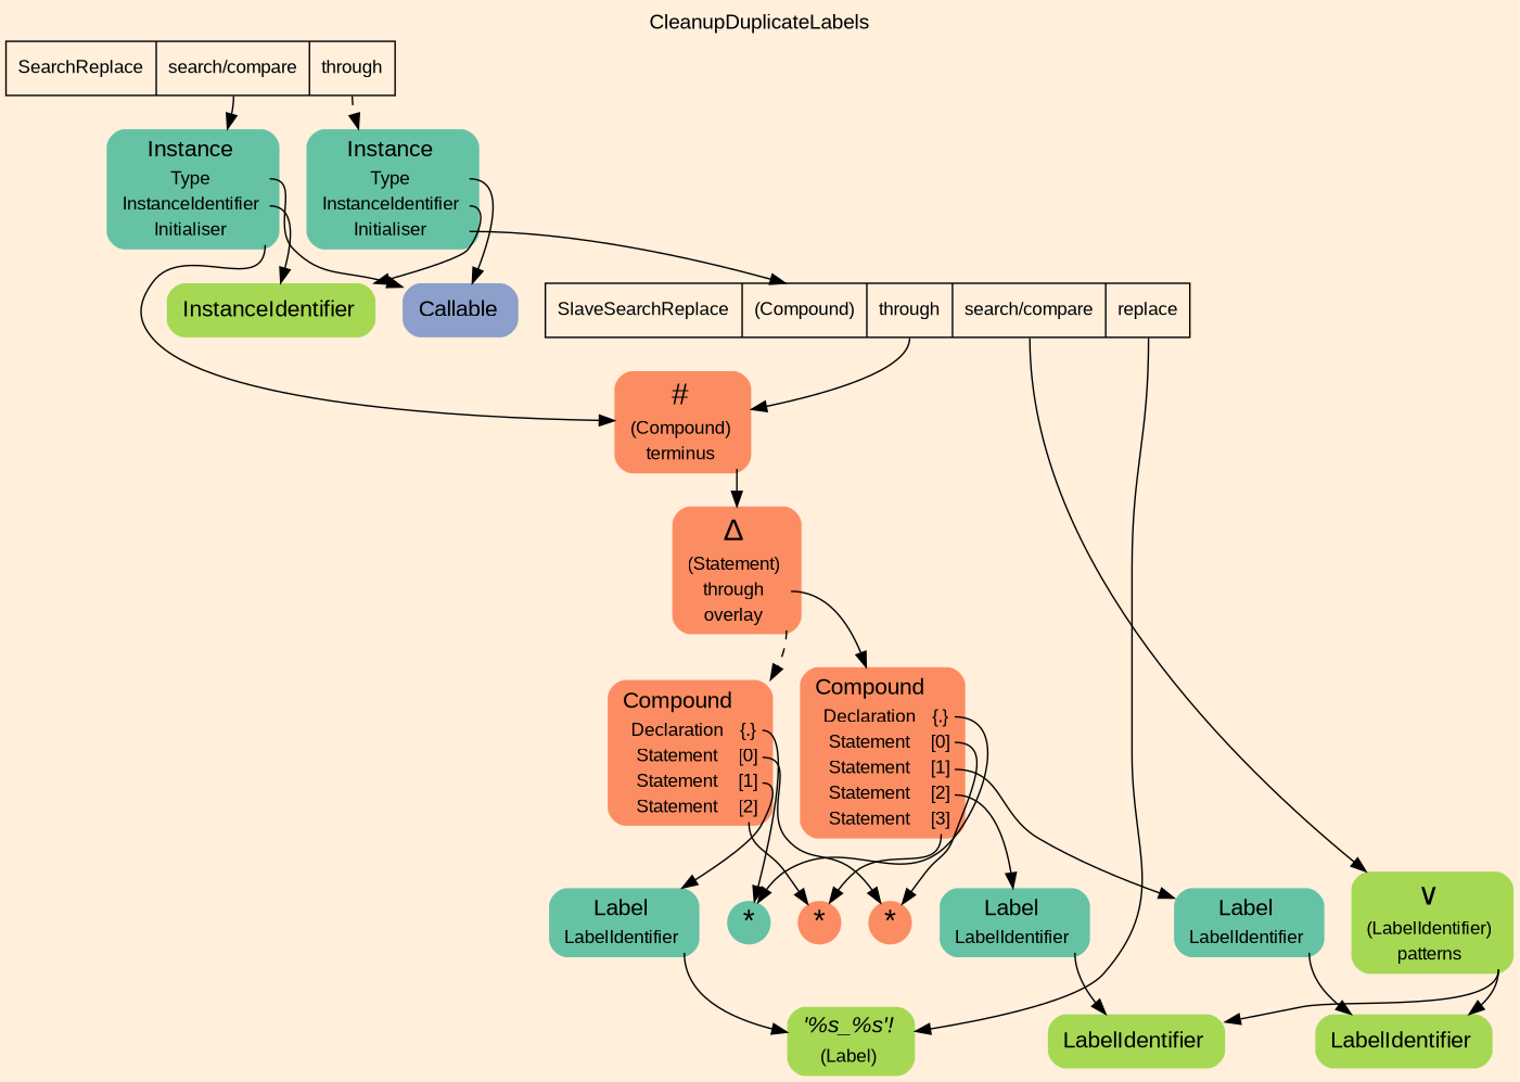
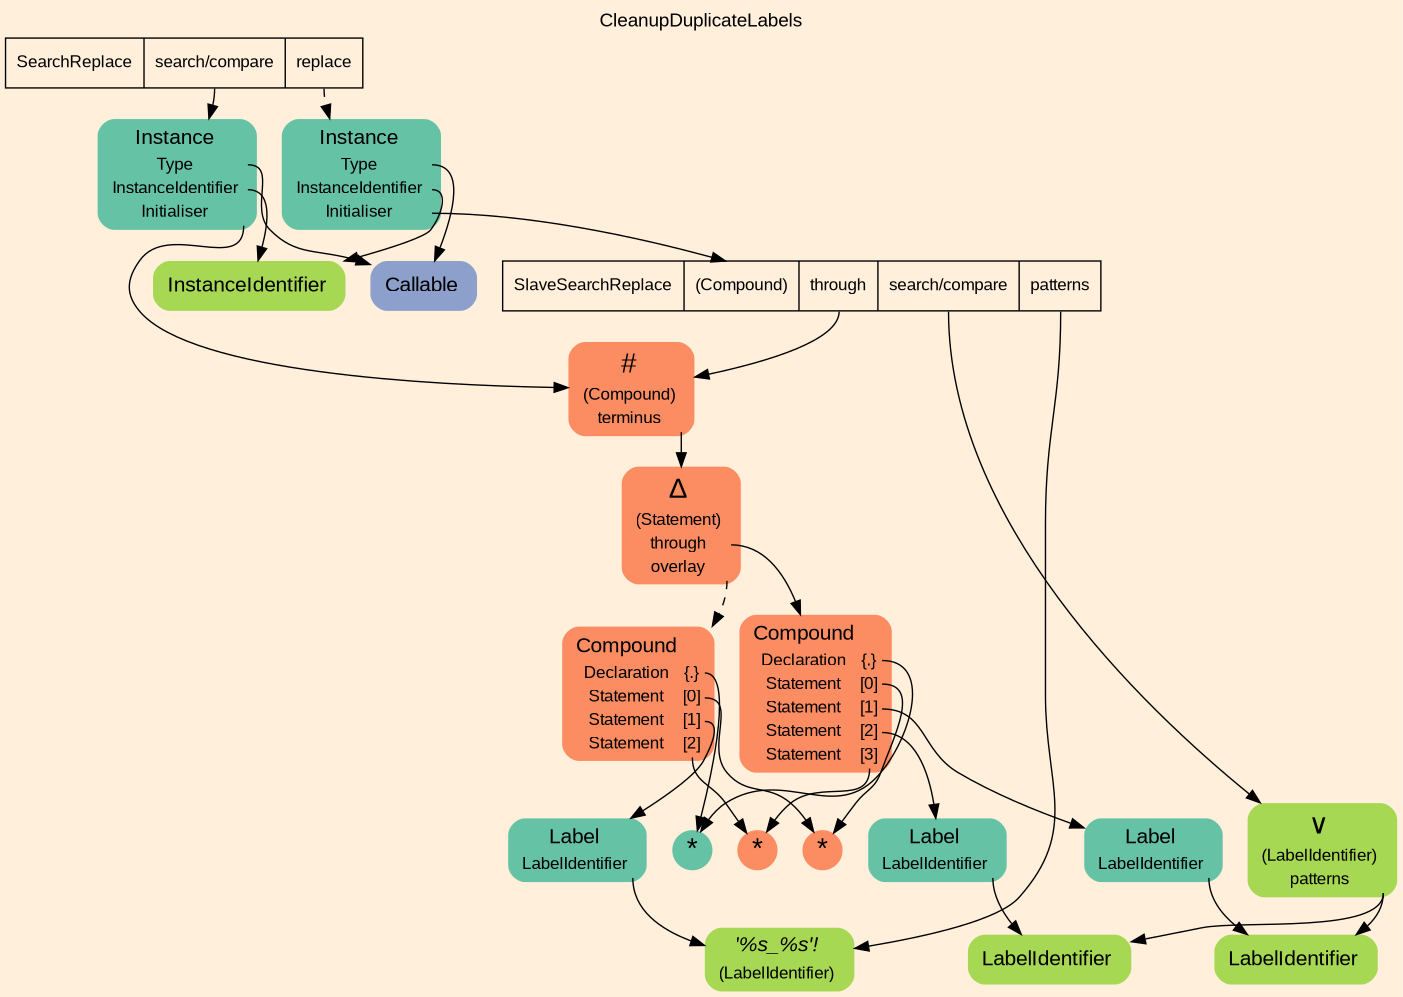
  digraph {
    bgcolor=antiquewhite1
    color=black
    fontcolor=black
    fontname=Arial
    label=CleanupDuplicateLabels
    labelloc=t
    rankdir=TB
    ranksep=0.3
    node [fillcolor="/set28/1" fontcolor=black fontname=Arial fontsize=12 shape=plaintext style="rounded,filled"]
    edge [color=black fontcolor=black fontname=Arial tailport=port1]
-   n1 [color=black fillcolor=antiquewhite1 label="<fixed> SearchReplace | <port0> search/compare | <port1> through" shape=record style=filled]
+   n1 [color=black fillcolor=antiquewhite1 label="<fixed> SearchReplace | <port0> search/compare | <port1> replace" shape=record style=filled]
    n2 [label=<<TABLE BORDER="0" CELLBORDER="0" CELLSPACING="0">      <TR><TD><FONT POINT-SIZE="15" COLOR="black">Instance</FONT></TD><TD></TD></TR>      <TR><TD><FONT POINT-SIZE="12" COLOR="black">Type</FONT></TD><TD PORT="port0"></TD></TR>      <TR><TD><FONT POINT-SIZE="12" COLOR="black">InstanceIdentifier</FONT></TD><TD PORT="port1"></TD></TR>      <TR><TD><FONT POINT-SIZE="12" COLOR="black">Initialiser</FONT></TD><TD PORT="port2"></TD></TR>     </TABLE>>]
    n3 [label=<<TABLE BORDER="0" CELLBORDER="0" CELLSPACING="0">      <TR><TD><FONT POINT-SIZE="15" COLOR="black">Instance</FONT></TD><TD></TD></TR>      <TR><TD><FONT POINT-SIZE="12" COLOR="black">Type</FONT></TD><TD PORT="port0"></TD></TR>      <TR><TD><FONT POINT-SIZE="12" COLOR="black">InstanceIdentifier</FONT></TD><TD PORT="port1"></TD></TR>      <TR><TD><FONT POINT-SIZE="12" COLOR="black">Initialiser</FONT></TD><TD PORT="port2"></TD></TR>     </TABLE>>]
    n4 [fillcolor="/set28/3" label=<<TABLE BORDER="0" CELLBORDER="0" CELLSPACING="0">      <TR><TD><FONT POINT-SIZE="15" COLOR="black">Callable</FONT></TD><TD></TD></TR>     </TABLE>>]
    n5 [fillcolor="/set28/5" label=<<TABLE BORDER="0" CELLBORDER="0" CELLSPACING="0">      <TR><TD><FONT POINT-SIZE="15" COLOR="black">InstanceIdentifier</FONT></TD><TD></TD></TR>     </TABLE>>]
    n6 [fillcolor="/set28/2" label=<<TABLE BORDER="0" CELLBORDER="0" CELLSPACING="0">      <TR><TD><FONT POINT-SIZE="20" COLOR="black">#</FONT></TD><TD></TD></TR>      <TR><TD><FONT POINT-SIZE="12" COLOR="black">(Compound)</FONT></TD><TD PORT="port0"></TD></TR>      <TR><TD><FONT POINT-SIZE="12" COLOR="black">terminus</FONT></TD><TD PORT="port1"></TD></TR>     </TABLE>>]
-   n7 [color=black fillcolor=antiquewhite1 label="<fixed> SlaveSearchReplace | <port0> (Compound) | <port1> through | <port2> search/compare | <port3> replace" shape=record style=filled]
+   n7 [color=black fillcolor=antiquewhite1 label="<fixed> SlaveSearchReplace | <port0> (Compound) | <port1> through | <port2> search/compare | <port3> patterns" shape=record style=filled]
    n8 [fillcolor="/set28/2" label=<<TABLE BORDER="0" CELLBORDER="0" CELLSPACING="0">      <TR><TD><FONT POINT-SIZE="20" COLOR="black">Δ</FONT></TD><TD></TD></TR>      <TR><TD><FONT POINT-SIZE="12" COLOR="black">(Statement)</FONT></TD><TD PORT="port0"></TD></TR>      <TR><TD><FONT POINT-SIZE="12" COLOR="black">through</FONT></TD><TD PORT="port1"></TD></TR>      <TR><TD><FONT POINT-SIZE="12" COLOR="black">overlay</FONT></TD><TD PORT="port2"></TD></TR>     </TABLE>>]
    n9 [fillcolor="/set28/2" label=<<TABLE BORDER="0" CELLBORDER="0" CELLSPACING="0">      <TR><TD><FONT POINT-SIZE="15" COLOR="black">Compound</FONT></TD><TD></TD></TR>      <TR><TD><FONT POINT-SIZE="12" COLOR="black">Declaration</FONT></TD><TD PORT="port0"><FONT POINT-SIZE="12" COLOR="black">{.}</FONT></TD></TR>      <TR><TD><FONT POINT-SIZE="12" COLOR="black">Statement</FONT></TD><TD PORT="port1"><FONT POINT-SIZE="12" COLOR="black">[0]</FONT></TD></TR>      <TR><TD><FONT POINT-SIZE="12" COLOR="black">Statement</FONT></TD><TD PORT="port2"><FONT POINT-SIZE="12" COLOR="black">[1]</FONT></TD></TR>      <TR><TD><FONT POINT-SIZE="12" COLOR="black">Statement</FONT></TD><TD PORT="port3"><FONT POINT-SIZE="12" COLOR="black">[2]</FONT></TD></TR>      <TR><TD><FONT POINT-SIZE="12" COLOR="black">Statement</FONT></TD><TD PORT="port4"><FONT POINT-SIZE="12" COLOR="black">[3]</FONT></TD></TR>     </TABLE>>]
    n10 [fillcolor="/set28/2" label=<<TABLE BORDER="0" CELLBORDER="0" CELLSPACING="0">      <TR><TD><FONT POINT-SIZE="15" COLOR="black">Compound</FONT></TD><TD></TD></TR>      <TR><TD><FONT POINT-SIZE="12" COLOR="black">Declaration</FONT></TD><TD PORT="port0"><FONT POINT-SIZE="12" COLOR="black">{.}</FONT></TD></TR>      <TR><TD><FONT POINT-SIZE="12" COLOR="black">Statement</FONT></TD><TD PORT="port1"><FONT POINT-SIZE="12" COLOR="black">[0]</FONT></TD></TR>      <TR><TD><FONT POINT-SIZE="12" COLOR="black">Statement</FONT></TD><TD PORT="port2"><FONT POINT-SIZE="12" COLOR="black">[1]</FONT></TD></TR>      <TR><TD><FONT POINT-SIZE="12" COLOR="black">Statement</FONT></TD><TD PORT="port3"><FONT POINT-SIZE="12" COLOR="black">[2]</FONT></TD></TR>     </TABLE>>]
    n11 [fixedsize=true height=0.4 label=<<FONT POINT-SIZE="20" COLOR="black">*</FONT>> penwidth=0.0 shape=circle style=filled width=0.4]
    n12 [fillcolor="/set28/2" fixedsize=true height=0.4 label=<<FONT POINT-SIZE="20" COLOR="black">*</FONT>> penwidth=0.0 shape=circle style=filled width=0.4]
    n13 [label=<<TABLE BORDER="0" CELLBORDER="0" CELLSPACING="0">      <TR><TD><FONT POINT-SIZE="15" COLOR="black">Label</FONT></TD><TD></TD></TR>      <TR><TD><FONT POINT-SIZE="12" COLOR="black">LabelIdentifier</FONT></TD><TD PORT="port0"></TD></TR>     </TABLE>>]
    n14 [label=<<TABLE BORDER="0" CELLBORDER="0" CELLSPACING="0">      <TR><TD><FONT POINT-SIZE="15" COLOR="black">Label</FONT></TD><TD></TD></TR>      <TR><TD><FONT POINT-SIZE="12" COLOR="black">LabelIdentifier</FONT></TD><TD PORT="port0"></TD></TR>     </TABLE>>]
    n15 [fillcolor="/set28/2" fixedsize=true height=0.4 label=<<FONT POINT-SIZE="20" COLOR="black">*</FONT>> penwidth=0.0 shape=circle style=filled width=0.4]
    n16 [label=<<TABLE BORDER="0" CELLBORDER="0" CELLSPACING="0">      <TR><TD><FONT POINT-SIZE="15" COLOR="black">Label</FONT></TD><TD></TD></TR>      <TR><TD><FONT POINT-SIZE="12" COLOR="black">LabelIdentifier</FONT></TD><TD PORT="port0"></TD></TR>     </TABLE>>]
    n17 [fillcolor="/set28/5" label=<<TABLE BORDER="0" CELLBORDER="0" CELLSPACING="0">      <TR><TD><FONT POINT-SIZE="15" COLOR="black">LabelIdentifier</FONT></TD><TD></TD></TR>     </TABLE>>]
    n18 [fillcolor="/set28/5" label=<<TABLE BORDER="0" CELLBORDER="0" CELLSPACING="0">      <TR><TD><FONT POINT-SIZE="15" COLOR="black">LabelIdentifier</FONT></TD><TD></TD></TR>     </TABLE>>]
-   n19 [fillcolor="/set28/5" label=<<TABLE BORDER="0" CELLBORDER="0" CELLSPACING="0">      <TR><TD><FONT POINT-SIZE="15" COLOR="black"><I>'%s_%s'!</I></FONT></TD><TD></TD></TR>      <TR><TD><FONT POINT-SIZE="12" COLOR="black">(Label)</FONT></TD><TD PORT="port0"></TD></TR>     </TABLE>>]
+   n19 [fillcolor="/set28/5" label=<<TABLE BORDER="0" CELLBORDER="0" CELLSPACING="0">      <TR><TD><FONT POINT-SIZE="15" COLOR="black"><I>'%s_%s'!</I></FONT></TD><TD></TD></TR>      <TR><TD><FONT POINT-SIZE="12" COLOR="black">(LabelIdentifier)</FONT></TD><TD PORT="port0"></TD></TR>     </TABLE>>]
    n20 [fillcolor="/set28/5" label=<<TABLE BORDER="0" CELLBORDER="0" CELLSPACING="0">      <TR><TD><FONT POINT-SIZE="20" COLOR="black">∨</FONT></TD><TD></TD></TR>      <TR><TD><FONT POINT-SIZE="12" COLOR="black">(LabelIdentifier)</FONT></TD><TD PORT="port0"></TD></TR>      <TR><TD><FONT POINT-SIZE="12" COLOR="black">patterns</FONT></TD><TD PORT="port1"></TD></TR>     </TABLE>>]
    n1 -> n2 [tailport=port0]
    n1 -> n3 [style=dashed]
    n2 -> n4 [tailport=port0]
    n2 -> n5
    n2 -> n6 [tailport=port2]
    n3 -> n4 [tailport=port0]
    n3 -> n5
    n3 -> n7 [tailport=port2]
    n6 -> n8
    n7 -> n6
    n7 -> n19 [style=solid tailport=port3]
    n7 -> n20 [tailport=port2]
    n8 -> n9
    n8 -> n10 [style=dashed tailport=port2]
    n9 -> n11 [tailport=port0]
    n9 -> n12
    n9 -> n13 [tailport=port2]
    n9 -> n14 [tailport=port3]
    n9 -> n15 [tailport=port4]
    n10 -> n11 [tailport=port0]
    n10 -> n12
    n10 -> n15 [tailport=port3]
    n10 -> n16 [tailport=port2]
    n13 -> n17 [tailport=port0]
    n14 -> n18 [tailport=port0]
    n16 -> n19 [tailport=port0]
    n20 -> n17
    n20 -> n18
  }
